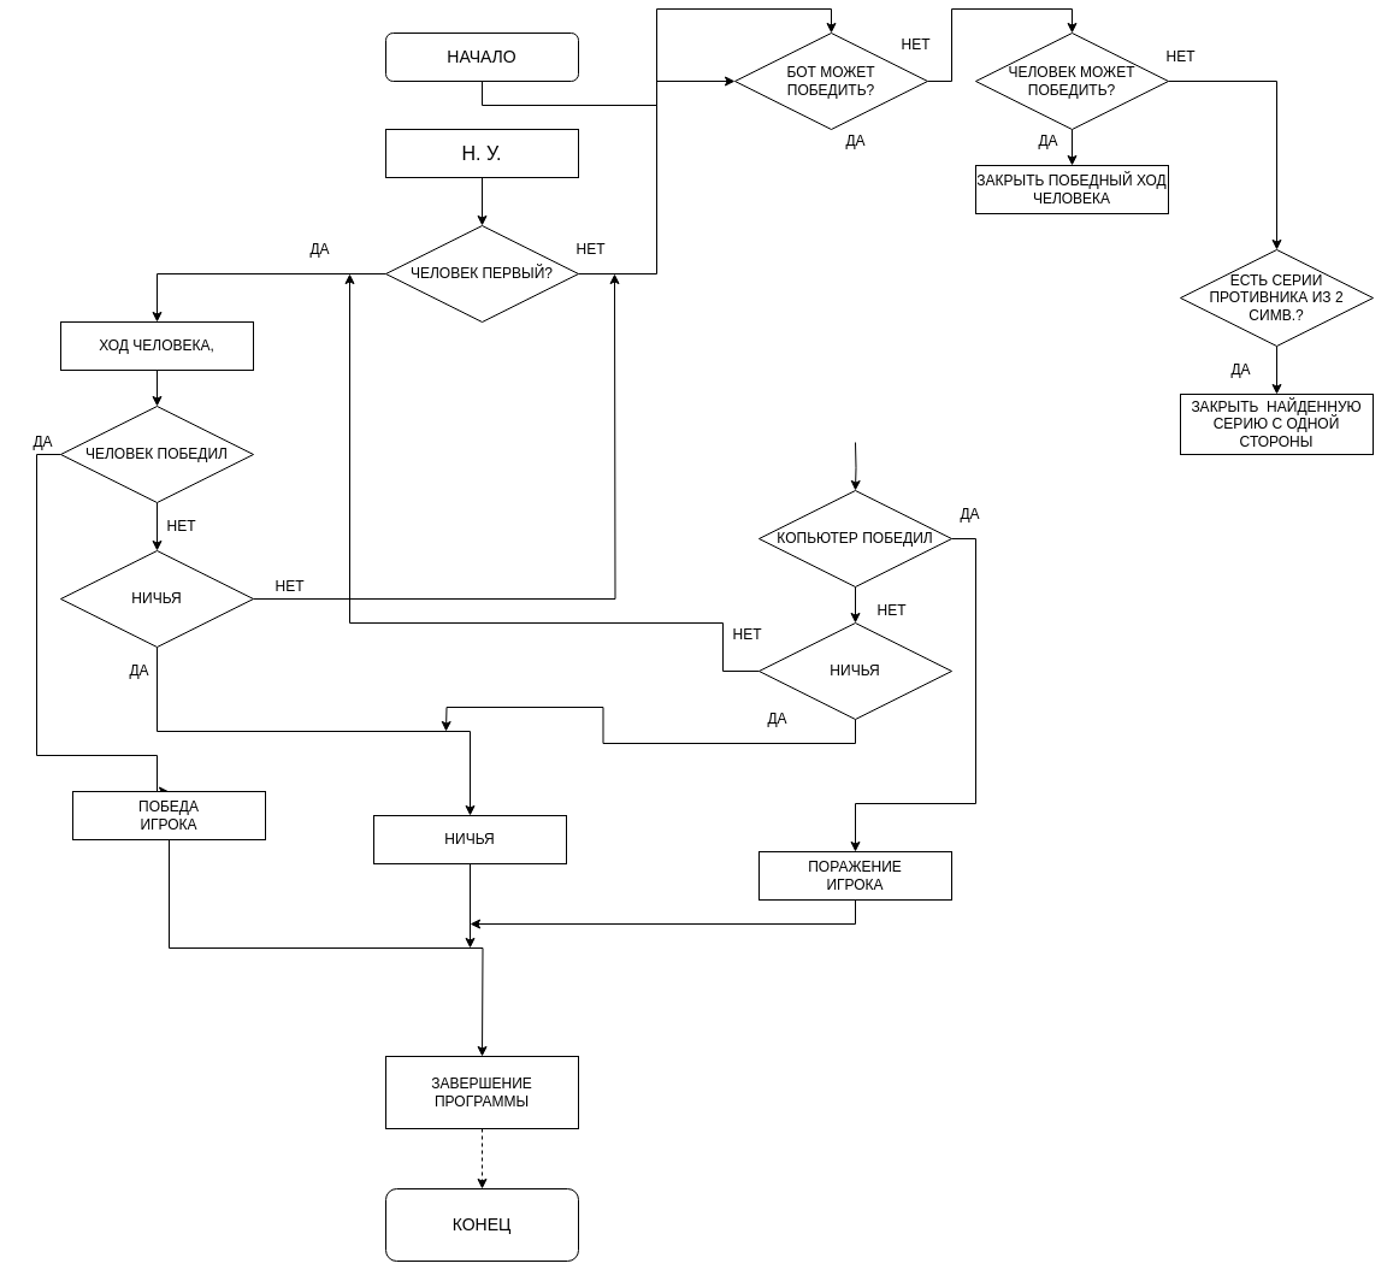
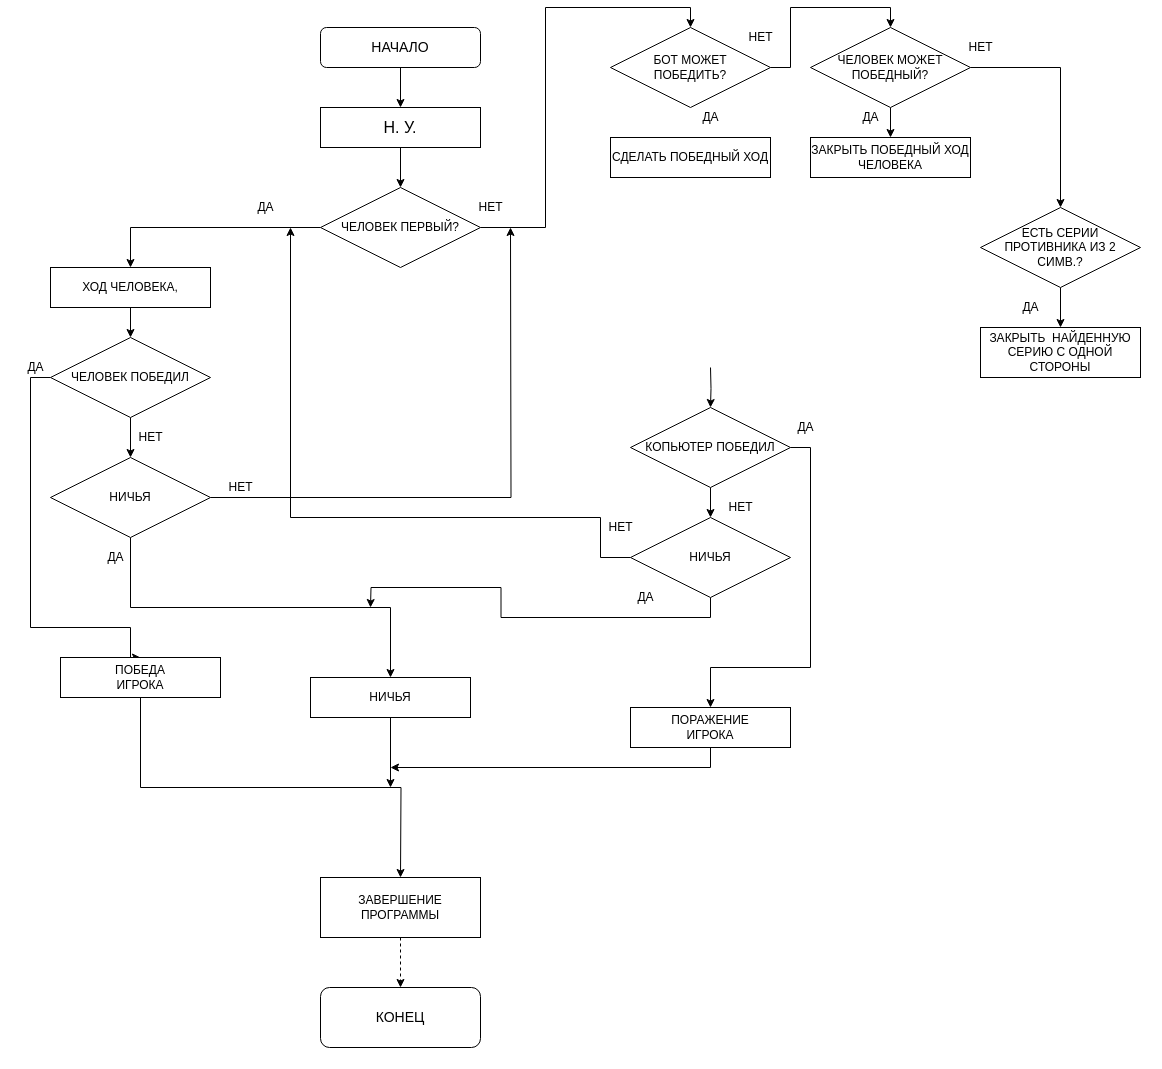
  <mxCell id="0" />
  <mxCell id="1" parent="0" />
- <mxCell id="2" style="edgeStyle=orthogonalEdgeStyle;rounded=0;orthogonalLoop=1;jettySize=auto;html=1;exitX=0.5;exitY=1;exitDx=0;exitDy=0;" parent="1" source="3" target="44" edge="1"><mxGeometry relative="1" as="geometry" /></mxCell>
+ <mxCell id="2" style="edgeStyle=orthogonalEdgeStyle;rounded=0;orthogonalLoop=1;jettySize=auto;html=1;exitX=0.5;exitY=1;exitDx=0;exitDy=0;entryX=0.5;entryY=0;entryDx=0;entryDy=0;" parent="1" source="3" target="5" edge="1"><mxGeometry relative="1" as="geometry" /></mxCell>
  <mxCell id="3" value="&lt;font style=&quot;font-size: 14px&quot;&gt;НАЧАЛО&lt;/font&gt;" style="rounded=1;whiteSpace=wrap;html=1;" parent="1" vertex="1"><mxGeometry x="320" y="20" width="160" height="40" as="geometry" /></mxCell>
  <mxCell id="4" style="edgeStyle=orthogonalEdgeStyle;rounded=0;orthogonalLoop=1;jettySize=auto;html=1;exitX=0.5;exitY=1;exitDx=0;exitDy=0;entryX=0.5;entryY=0;entryDx=0;entryDy=0;" parent="1" source="5" edge="1" target="8"><mxGeometry relative="1" as="geometry"><mxPoint x="400" y="220" as="targetPoint" /></mxGeometry></mxCell>
  <mxCell id="5" value="&lt;font size=&quot;3&quot;&gt;Н. У.&lt;/font&gt;" style="rounded=0;whiteSpace=wrap;html=1;" parent="1" vertex="1"><mxGeometry x="320" y="100" width="160" height="40" as="geometry" /></mxCell>
  <mxCell id="6" style="edgeStyle=orthogonalEdgeStyle;rounded=0;orthogonalLoop=1;jettySize=auto;html=1;exitX=0;exitY=0.5;exitDx=0;exitDy=0;entryX=0.5;entryY=0;entryDx=0;entryDy=0;" parent="1" source="8" target="12" edge="1"><mxGeometry relative="1" as="geometry" /></mxCell>
  <mxCell id="7" style="edgeStyle=orthogonalEdgeStyle;rounded=0;orthogonalLoop=1;jettySize=auto;html=1;exitX=1;exitY=0.5;exitDx=0;exitDy=0;entryX=0.5;entryY=0;entryDx=0;entryDy=0;" parent="1" source="8" target="44" edge="1"><mxGeometry relative="1" as="geometry"><mxPoint x="710" y="300" as="targetPoint" /></mxGeometry></mxCell>
  <mxCell id="8" value="ЧЕЛОВЕК ПЕРВЫЙ?" style="rhombus;whiteSpace=wrap;html=1;" parent="1" vertex="1"><mxGeometry x="320" y="180" width="160" height="80" as="geometry" /></mxCell>
  <mxCell id="9" value="ДА" style="text;html=1;align=center;verticalAlign=middle;resizable=0;points=[];autosize=1;strokeColor=none;fillColor=none;" parent="1" vertex="1"><mxGeometry x="250" y="190" width="30" height="20" as="geometry" /></mxCell>
  <mxCell id="10" value="НЕТ" style="text;html=1;align=center;verticalAlign=middle;resizable=0;points=[];autosize=1;strokeColor=none;fillColor=none;" parent="1" vertex="1"><mxGeometry x="470" y="190" width="40" height="20" as="geometry" /></mxCell>
  <mxCell id="11" style="edgeStyle=orthogonalEdgeStyle;rounded=0;orthogonalLoop=1;jettySize=auto;html=1;exitX=0.5;exitY=1;exitDx=0;exitDy=0;entryX=0.5;entryY=0;entryDx=0;entryDy=0;" parent="1" source="12" target="16" edge="1"><mxGeometry relative="1" as="geometry" /></mxCell>
  <mxCell id="12" value="ХОД ЧЕЛОВЕКА," style="rounded=0;whiteSpace=wrap;html=1;" parent="1" vertex="1"><mxGeometry x="50" y="260" width="160" height="40" as="geometry" /></mxCell>
  <mxCell id="13" style="edgeStyle=orthogonalEdgeStyle;rounded=0;orthogonalLoop=1;jettySize=auto;html=1;exitX=0.5;exitY=1;exitDx=0;exitDy=0;entryX=0.5;entryY=0;entryDx=0;entryDy=0;" parent="1" target="24" edge="1"><mxGeometry relative="1" as="geometry"><mxPoint x="710" y="360" as="sourcePoint" /></mxGeometry></mxCell>
  <mxCell id="14" style="edgeStyle=orthogonalEdgeStyle;rounded=0;orthogonalLoop=1;jettySize=auto;html=1;exitX=0.5;exitY=1;exitDx=0;exitDy=0;entryX=0.5;entryY=0;entryDx=0;entryDy=0;" parent="1" source="16" target="19" edge="1"><mxGeometry relative="1" as="geometry" /></mxCell>
  <mxCell id="15" style="edgeStyle=orthogonalEdgeStyle;rounded=0;orthogonalLoop=1;jettySize=auto;html=1;exitX=0;exitY=0.5;exitDx=0;exitDy=0;entryX=0.5;entryY=0;entryDx=0;entryDy=0;" parent="1" source="16" target="31" edge="1"><mxGeometry relative="1" as="geometry"><Array as="points"><mxPoint x="30" y="370" /><mxPoint x="30" y="620" /><mxPoint x="130" y="620" /></Array></mxGeometry></mxCell>
  <mxCell id="16" value="ЧЕЛОВЕК ПОБЕДИЛ" style="rhombus;whiteSpace=wrap;html=1;" parent="1" vertex="1"><mxGeometry x="50" y="330" width="160" height="80" as="geometry" /></mxCell>
  <mxCell id="17" style="edgeStyle=orthogonalEdgeStyle;rounded=0;orthogonalLoop=1;jettySize=auto;html=1;exitX=1;exitY=0.5;exitDx=0;exitDy=0;" parent="1" source="19" edge="1"><mxGeometry relative="1" as="geometry"><mxPoint x="510" y="220" as="targetPoint" /></mxGeometry></mxCell>
  <mxCell id="18" style="edgeStyle=orthogonalEdgeStyle;rounded=0;orthogonalLoop=1;jettySize=auto;html=1;exitX=0.5;exitY=1;exitDx=0;exitDy=0;entryX=0.5;entryY=0;entryDx=0;entryDy=0;" parent="1" source="19" target="37" edge="1"><mxGeometry relative="1" as="geometry" /></mxCell>
  <mxCell id="19" value="НИЧЬЯ" style="rhombus;whiteSpace=wrap;html=1;" parent="1" vertex="1"><mxGeometry x="50" y="450" width="160" height="80" as="geometry" /></mxCell>
  <mxCell id="20" value="НЕТ" style="text;html=1;align=center;verticalAlign=middle;resizable=0;points=[];autosize=1;strokeColor=none;fillColor=none;" parent="1" vertex="1"><mxGeometry x="130" y="420" width="40" height="20" as="geometry" /></mxCell>
  <mxCell id="21" value="НЕТ" style="text;html=1;align=center;verticalAlign=middle;resizable=0;points=[];autosize=1;strokeColor=none;fillColor=none;" parent="1" vertex="1"><mxGeometry x="220" y="470" width="40" height="20" as="geometry" /></mxCell>
  <mxCell id="22" style="edgeStyle=orthogonalEdgeStyle;rounded=0;orthogonalLoop=1;jettySize=auto;html=1;exitX=0.5;exitY=1;exitDx=0;exitDy=0;entryX=0.5;entryY=0;entryDx=0;entryDy=0;" parent="1" source="24" target="27" edge="1"><mxGeometry relative="1" as="geometry" /></mxCell>
  <mxCell id="23" style="edgeStyle=orthogonalEdgeStyle;rounded=0;orthogonalLoop=1;jettySize=auto;html=1;exitX=1;exitY=0.5;exitDx=0;exitDy=0;entryX=0.5;entryY=0;entryDx=0;entryDy=0;" parent="1" source="24" target="34" edge="1"><mxGeometry relative="1" as="geometry"><Array as="points"><mxPoint x="810" y="440" /><mxPoint x="810" y="660" /><mxPoint x="710" y="660" /></Array></mxGeometry></mxCell>
  <mxCell id="24" value="КОПЬЮТЕР ПОБЕДИЛ" style="rhombus;whiteSpace=wrap;html=1;" parent="1" vertex="1"><mxGeometry x="630" y="400" width="160" height="80" as="geometry" /></mxCell>
  <mxCell id="25" style="edgeStyle=orthogonalEdgeStyle;rounded=0;orthogonalLoop=1;jettySize=auto;html=1;exitX=0;exitY=0.5;exitDx=0;exitDy=0;" parent="1" source="27" edge="1"><mxGeometry relative="1" as="geometry"><mxPoint x="290" y="220" as="targetPoint" /><Array as="points"><mxPoint x="600" y="550" /><mxPoint x="600" y="510" /><mxPoint x="290" y="510" /></Array></mxGeometry></mxCell>
  <mxCell id="26" style="edgeStyle=orthogonalEdgeStyle;rounded=0;orthogonalLoop=1;jettySize=auto;html=1;exitX=0.5;exitY=1;exitDx=0;exitDy=0;" parent="1" source="27" edge="1"><mxGeometry relative="1" as="geometry"><mxPoint x="370" y="600" as="targetPoint" /></mxGeometry></mxCell>
  <mxCell id="27" value="НИЧЬЯ" style="rhombus;whiteSpace=wrap;html=1;" parent="1" vertex="1"><mxGeometry x="630" y="510" width="160" height="80" as="geometry" /></mxCell>
  <mxCell id="28" value="НЕТ" style="text;html=1;align=center;verticalAlign=middle;resizable=0;points=[];autosize=1;strokeColor=none;fillColor=none;" parent="1" vertex="1"><mxGeometry x="720" y="490" width="40" height="20" as="geometry" /></mxCell>
  <mxCell id="29" value="НЕТ" style="text;html=1;align=center;verticalAlign=middle;resizable=0;points=[];autosize=1;strokeColor=none;fillColor=none;" parent="1" vertex="1"><mxGeometry x="600" y="510" width="40" height="20" as="geometry" /></mxCell>
  <mxCell id="30" style="edgeStyle=orthogonalEdgeStyle;rounded=0;orthogonalLoop=1;jettySize=auto;html=1;exitX=0.5;exitY=1;exitDx=0;exitDy=0;" parent="1" source="31" edge="1"><mxGeometry relative="1" as="geometry"><mxPoint x="400" y="870" as="targetPoint" /></mxGeometry></mxCell>
  <mxCell id="31" value="ПОБЕДА&lt;br&gt;ИГРОКА" style="rounded=0;whiteSpace=wrap;html=1;" parent="1" vertex="1"><mxGeometry x="60" y="650" width="160" height="40" as="geometry" /></mxCell>
  <mxCell id="32" value="ДА" style="text;html=1;align=center;verticalAlign=middle;resizable=0;points=[];autosize=1;strokeColor=none;fillColor=none;" parent="1" vertex="1"><mxGeometry x="20" y="350" width="30" height="20" as="geometry" /></mxCell>
  <mxCell id="33" style="edgeStyle=orthogonalEdgeStyle;rounded=0;orthogonalLoop=1;jettySize=auto;html=1;exitX=0.5;exitY=1;exitDx=0;exitDy=0;" parent="1" source="34" edge="1"><mxGeometry relative="1" as="geometry"><mxPoint x="390" y="760" as="targetPoint" /><Array as="points"><mxPoint x="710" y="760" /></Array></mxGeometry></mxCell>
  <mxCell id="34" value="ПОРАЖЕНИЕ&lt;br&gt;ИГРОКА" style="rounded=0;whiteSpace=wrap;html=1;" parent="1" vertex="1"><mxGeometry x="630" y="700" width="160" height="40" as="geometry" /></mxCell>
  <mxCell id="35" value="&lt;span style=&quot;font-size: 14px&quot;&gt;КОНЕЦ&lt;/span&gt;" style="rounded=1;whiteSpace=wrap;html=1;" parent="1" vertex="1"><mxGeometry x="320" y="980" width="160" height="60" as="geometry" /></mxCell>
  <mxCell id="36" style="edgeStyle=orthogonalEdgeStyle;rounded=0;orthogonalLoop=1;jettySize=auto;html=1;exitX=0.5;exitY=1;exitDx=0;exitDy=0;" parent="1" source="37" edge="1"><mxGeometry relative="1" as="geometry"><mxPoint x="390" y="780" as="targetPoint" /><Array as="points"><mxPoint x="390" y="780" /></Array></mxGeometry></mxCell>
  <mxCell id="37" value="НИЧЬЯ" style="rounded=0;whiteSpace=wrap;html=1;" parent="1" vertex="1"><mxGeometry x="310" y="670" width="160" height="40" as="geometry" /></mxCell>
  <mxCell id="38" value="ДА" style="text;html=1;align=center;verticalAlign=middle;resizable=0;points=[];autosize=1;strokeColor=none;fillColor=none;" parent="1" vertex="1"><mxGeometry x="790" y="410" width="30" height="20" as="geometry" /></mxCell>
  <mxCell id="39" value="ДА" style="text;html=1;align=center;verticalAlign=middle;resizable=0;points=[];autosize=1;strokeColor=none;fillColor=none;" parent="1" vertex="1"><mxGeometry x="100" y="540" width="30" height="20" as="geometry" /></mxCell>
  <mxCell id="40" value="ДА" style="text;html=1;align=center;verticalAlign=middle;resizable=0;points=[];autosize=1;strokeColor=none;fillColor=none;" parent="1" vertex="1"><mxGeometry x="630" y="580" width="30" height="20" as="geometry" /></mxCell>
  <mxCell id="41" style="edgeStyle=orthogonalEdgeStyle;rounded=0;orthogonalLoop=1;jettySize=auto;html=1;exitX=0.5;exitY=1;exitDx=0;exitDy=0;entryX=0.5;entryY=0;entryDx=0;entryDy=0;dashed=1;" parent="1" source="42" target="35" edge="1"><mxGeometry relative="1" as="geometry" /></mxCell>
  <mxCell id="42" value="ЗАВЕРШЕНИЕ ПРОГРАММЫ" style="rounded=0;whiteSpace=wrap;html=1;" parent="1" vertex="1"><mxGeometry x="320" y="870" width="160" height="60" as="geometry" /></mxCell>
  <mxCell id="43" style="edgeStyle=orthogonalEdgeStyle;rounded=0;orthogonalLoop=1;jettySize=auto;html=1;exitX=1;exitY=0.5;exitDx=0;exitDy=0;entryX=0.5;entryY=0;entryDx=0;entryDy=0;fontSize=12;" edge="1" parent="1" source="44" target="49"><mxGeometry relative="1" as="geometry" /></mxCell>
  <mxCell id="44" value="БОТ МОЖЕТ &lt;br&gt;ПОБЕДИТЬ?" style="rhombus;whiteSpace=wrap;html=1;" vertex="1" parent="1"><mxGeometry x="610" y="20" width="160" height="80" as="geometry" /></mxCell>
+ <mxCell id="45" value="&lt;font style=&quot;font-size: 12px&quot;&gt;СДЕЛАТЬ ПОБЕДНЫЙ ХОД&lt;/font&gt;" style="rounded=0;whiteSpace=wrap;html=1;" vertex="1" parent="1"><mxGeometry x="610" y="130" width="160" height="40" as="geometry" /></mxCell>
  <mxCell id="46" value="ДА" style="text;html=1;align=center;verticalAlign=middle;resizable=0;points=[];autosize=1;strokeColor=none;fillColor=none;fontSize=12;" vertex="1" parent="1"><mxGeometry x="695" y="100" width="30" height="20" as="geometry" /></mxCell>
  <mxCell id="47" style="edgeStyle=orthogonalEdgeStyle;rounded=0;orthogonalLoop=1;jettySize=auto;html=1;exitX=0.5;exitY=1;exitDx=0;exitDy=0;entryX=0.5;entryY=0;entryDx=0;entryDy=0;fontSize=12;" edge="1" parent="1" source="49" target="51"><mxGeometry relative="1" as="geometry" /></mxCell>
  <mxCell id="48" style="edgeStyle=orthogonalEdgeStyle;rounded=0;orthogonalLoop=1;jettySize=auto;html=1;exitX=1;exitY=0.5;exitDx=0;exitDy=0;entryX=0.5;entryY=0;entryDx=0;entryDy=0;fontSize=12;" edge="1" parent="1" source="49" target="54"><mxGeometry relative="1" as="geometry" /></mxCell>
- <mxCell id="49" value="ЧЕЛОВЕК МОЖЕТ ПОБЕДИТЬ?" style="rhombus;whiteSpace=wrap;html=1;" vertex="1" parent="1"><mxGeometry x="810" y="20" width="160" height="80" as="geometry" /></mxCell>
+ <mxCell id="49" value="ЧЕЛОВЕК МОЖЕТ ПОБЕДНЫЙ?" style="rhombus;whiteSpace=wrap;html=1;" vertex="1" parent="1"><mxGeometry x="810" y="20" width="160" height="80" as="geometry" /></mxCell>
  <mxCell id="50" value="НЕТ" style="text;html=1;align=center;verticalAlign=middle;resizable=0;points=[];autosize=1;strokeColor=none;fillColor=none;fontSize=12;" vertex="1" parent="1"><mxGeometry x="740" y="20" width="40" height="20" as="geometry" /></mxCell>
  <mxCell id="51" value="&lt;font style=&quot;font-size: 12px&quot;&gt;ЗАКРЫТЬ ПОБЕДНЫЙ ХОД ЧЕЛОВЕКА&lt;br&gt;&lt;/font&gt;" style="rounded=0;whiteSpace=wrap;html=1;" vertex="1" parent="1"><mxGeometry x="810" y="130" width="160" height="40" as="geometry" /></mxCell>
  <mxCell id="52" value="ДА" style="text;html=1;align=center;verticalAlign=middle;resizable=0;points=[];autosize=1;strokeColor=none;fillColor=none;fontSize=12;" vertex="1" parent="1"><mxGeometry x="855" y="100" width="30" height="20" as="geometry" /></mxCell>
  <mxCell id="53" style="edgeStyle=orthogonalEdgeStyle;rounded=0;orthogonalLoop=1;jettySize=auto;html=1;exitX=0.5;exitY=1;exitDx=0;exitDy=0;entryX=0.5;entryY=0;entryDx=0;entryDy=0;fontSize=12;" edge="1" parent="1" source="54" target="56"><mxGeometry relative="1" as="geometry" /></mxCell>
  <mxCell id="54" value="ЕСТЬ СЕРИИ ПРОТИВНИКА ИЗ 2 СИМВ.?" style="rhombus;whiteSpace=wrap;html=1;" vertex="1" parent="1"><mxGeometry x="980" y="200" width="160" height="80" as="geometry" /></mxCell>
  <mxCell id="55" value="НЕТ" style="text;html=1;align=center;verticalAlign=middle;resizable=0;points=[];autosize=1;strokeColor=none;fillColor=none;fontSize=12;" vertex="1" parent="1"><mxGeometry x="960" y="30" width="40" height="20" as="geometry" /></mxCell>
  <mxCell id="56" value="&lt;font style=&quot;font-size: 12px&quot;&gt;ЗАКРЫТЬ&amp;nbsp; НАЙДЕННУЮ СЕРИЮ С ОДНОЙ СТОРОНЫ&lt;br&gt;&lt;/font&gt;" style="rounded=0;whiteSpace=wrap;html=1;" vertex="1" parent="1"><mxGeometry x="980" y="320" width="160" height="50" as="geometry" /></mxCell>
  <mxCell id="57" value="ДА" style="text;html=1;align=center;verticalAlign=middle;resizable=0;points=[];autosize=1;strokeColor=none;fillColor=none;fontSize=12;" vertex="1" parent="1"><mxGeometry x="1015" y="290" width="30" height="20" as="geometry" /></mxCell>
